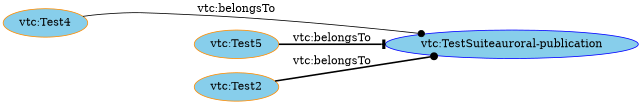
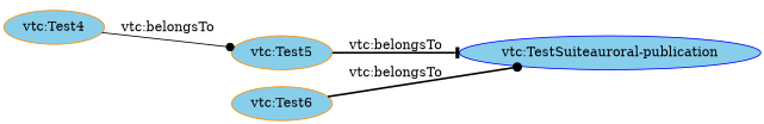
  digraph {
    rankdir=LR
    node [color=darkorange fillcolor=skyblue style=filled]
    edge [arrowhead=dot style=bold]
    "vtc:Test4"
    "vtc:TestSuiteauroral-publication" [color=blue]
-   "vtc:Test2"
+   "vtc:Test2" [label="vtc:Test6"]
    "vtc:Test5"
-   "vtc:Test4" -> "vtc:TestSuiteauroral-publication" [label="vtc:belongsTo" style=solid]
+   "vtc:Test4" -> "vtc:Test5" [label="vtc:belongsTo" style=solid]
    "vtc:Test2" -> "vtc:TestSuiteauroral-publication" [label="vtc:belongsTo"]
    "vtc:Test5" -> "vtc:TestSuiteauroral-publication" [arrowhead=tee label="vtc:belongsTo"]
  }
